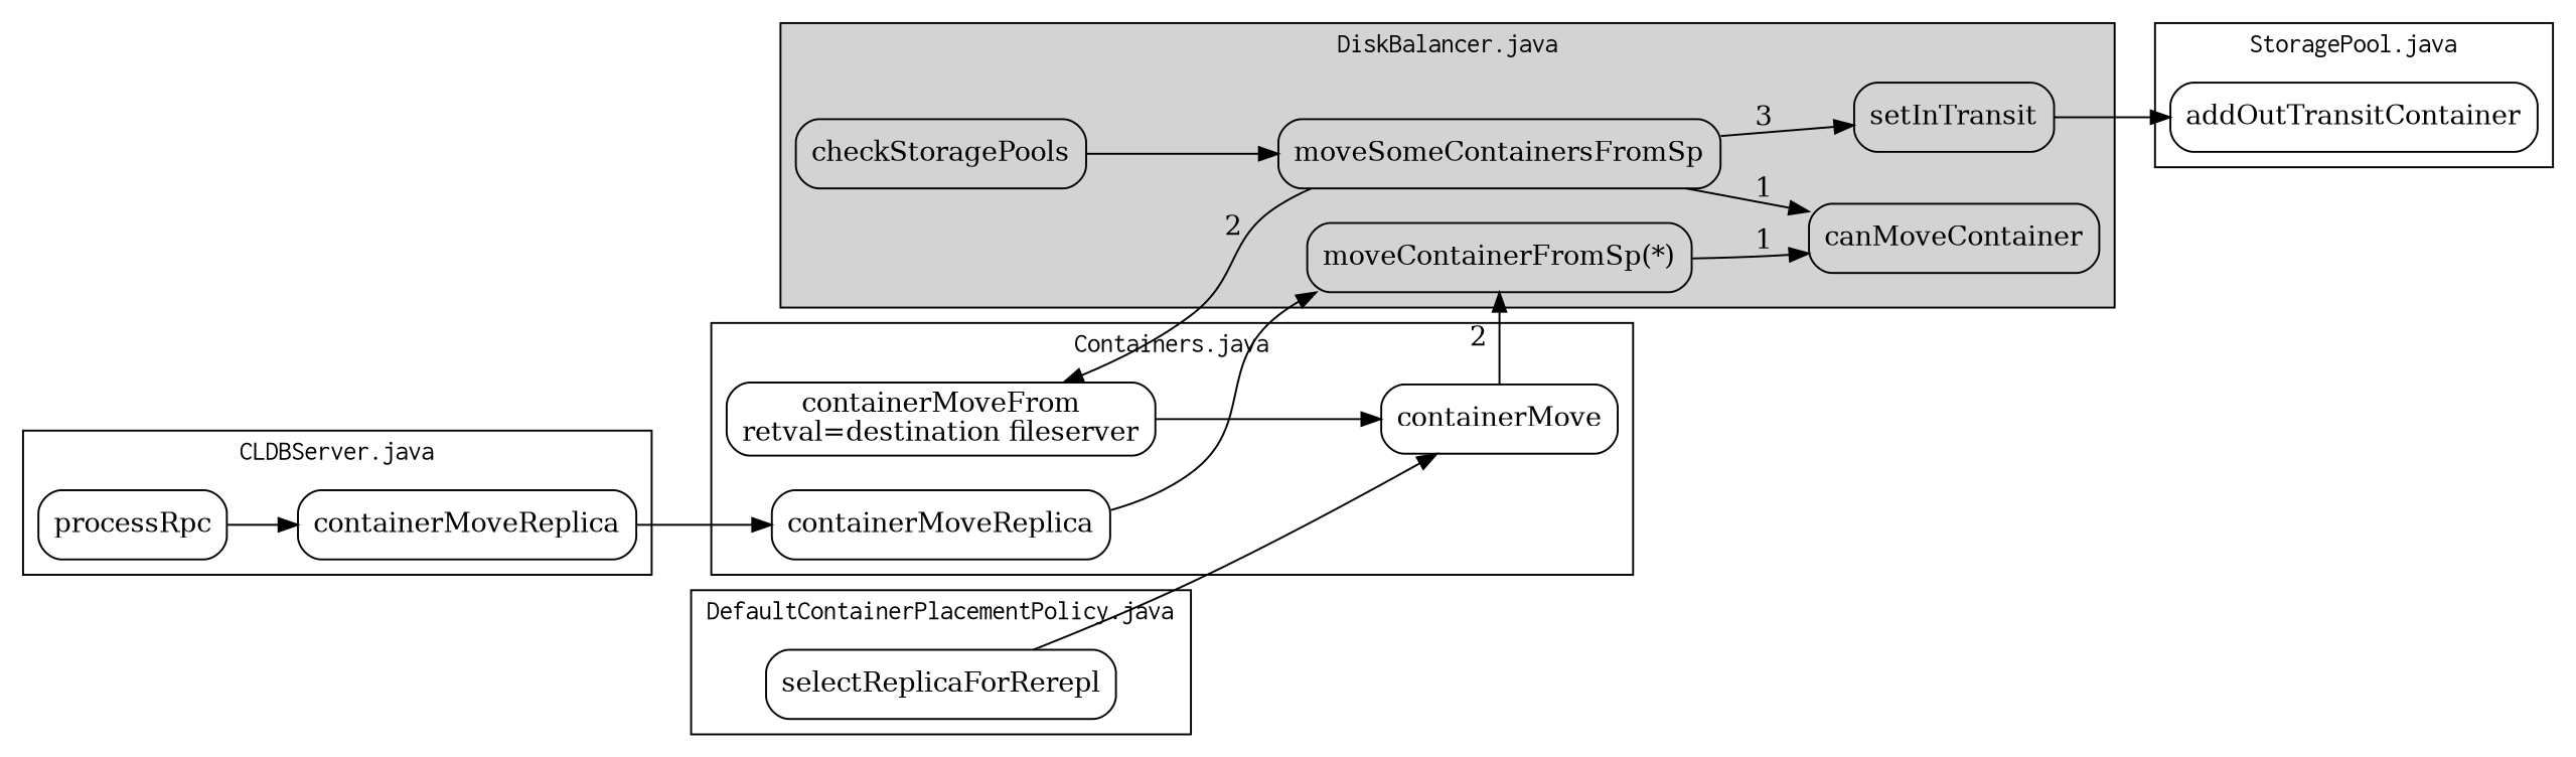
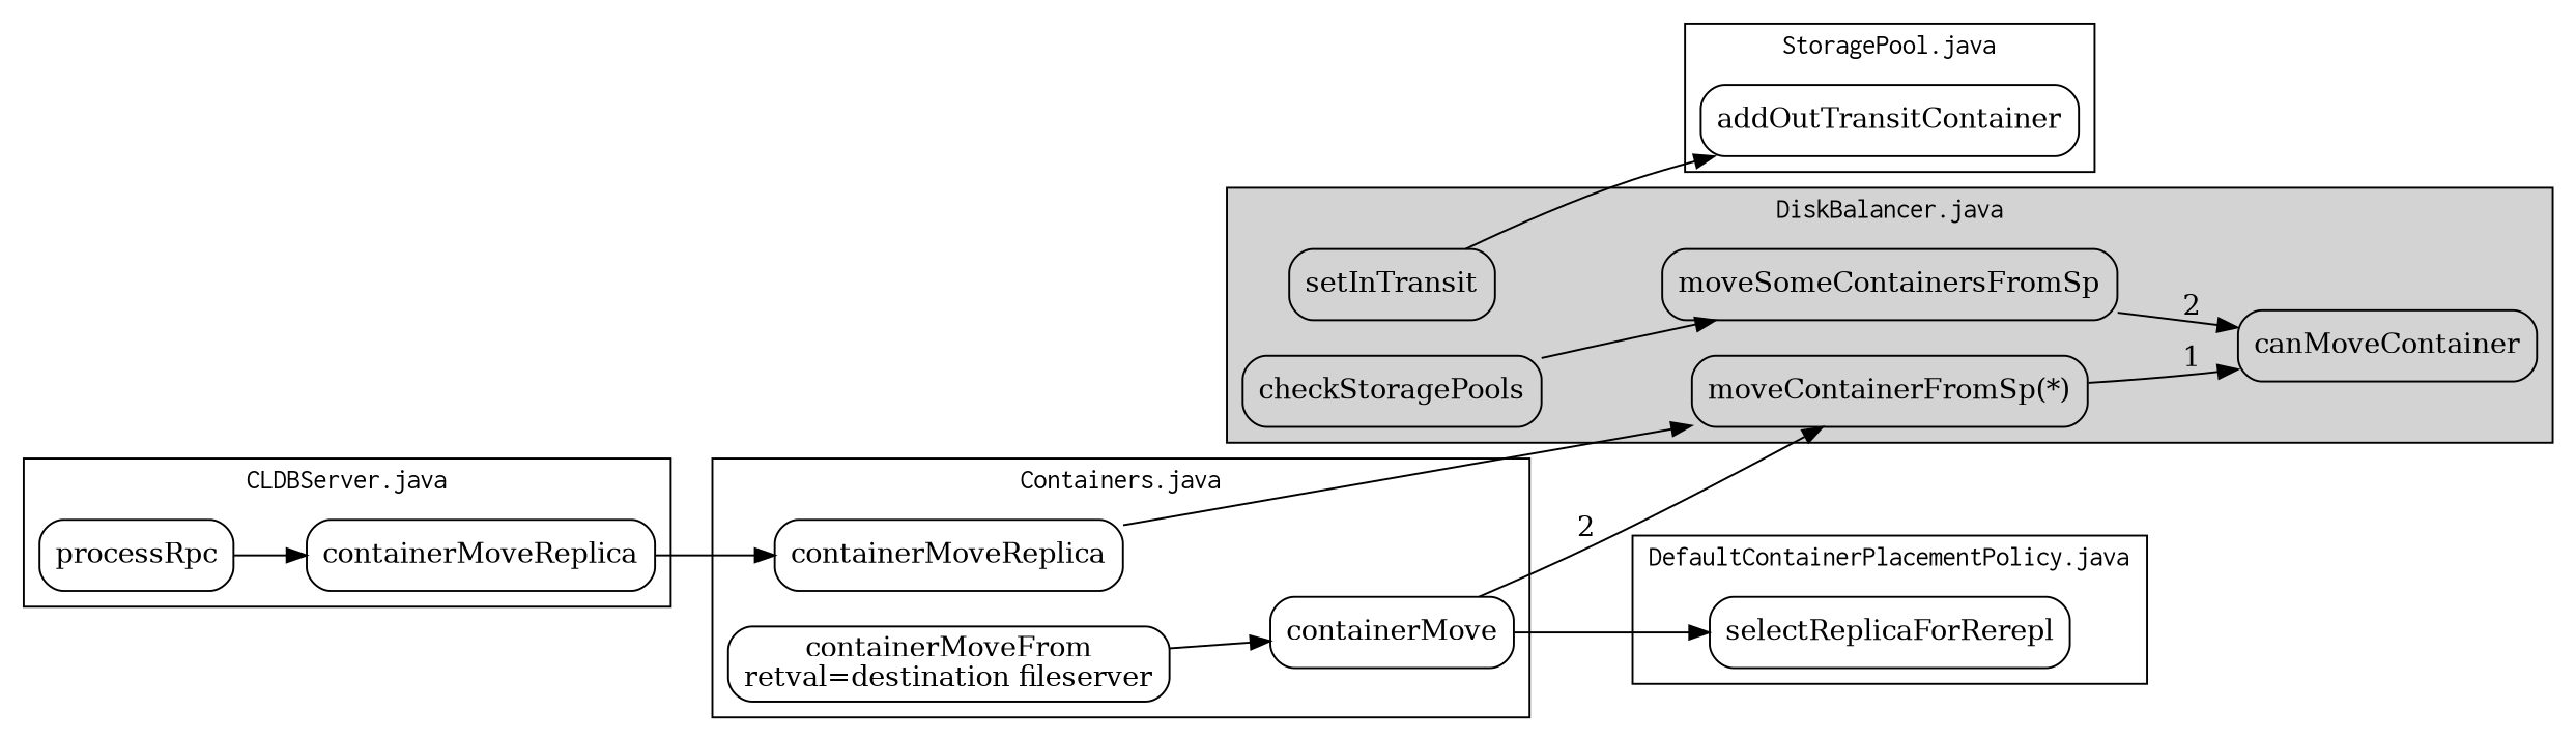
  digraph {
    compound=false
    fontname=Courier
    rankdir=LR
    node [shape=box style=rounded]
    n1 [label="moveContainerFromSp(*)"]
    canMoveContainer
    checkStoragePools
    moveSomeContainersFromSp
    setInTransit
    n6 [label=containerMoveReplica]
    n7 [label="containerMoveFrom\nretval=destination fileserver"]
    containerMove
    n9 [label=containerMoveReplica]
    processRpc
    addOutTransitContainer
    selectReplicaForRerepl
    subgraph cluster_1 {
      label="DiskBalancer.java"
      style=filled
      n1
      canMoveContainer
      checkStoragePools
      moveSomeContainersFromSp
      setInTransit
    }
    subgraph cluster_2 {
      label="Containers.java"
      n6
      n7
      containerMove
    }
    subgraph cluster_3 {
      label="CLDBServer.java"
      n9
      processRpc
    }
    subgraph cluster_4 {
      label="StoragePool.java"
      addOutTransitContainer
    }
    subgraph cluster_5 {
      label="DefaultContainerPlacementPolicy.java"
      selectReplicaForRerepl
    }
    n1 -> canMoveContainer [label=1]
    checkStoragePools -> moveSomeContainersFromSp
-   moveSomeContainersFromSp -> canMoveContainer [label=1]
-   moveSomeContainersFromSp -> setInTransit [label=3]
-   moveSomeContainersFromSp -> n7 [label=2]
+   moveSomeContainersFromSp -> canMoveContainer [label=2]
    setInTransit -> addOutTransitContainer
    n6 -> n1
    n7 -> containerMove
    containerMove -> n1 [label=2]
-   selectReplicaForRerepl -> containerMove
+   containerMove -> selectReplicaForRerepl
    n9 -> n6
    processRpc -> n9
  }
